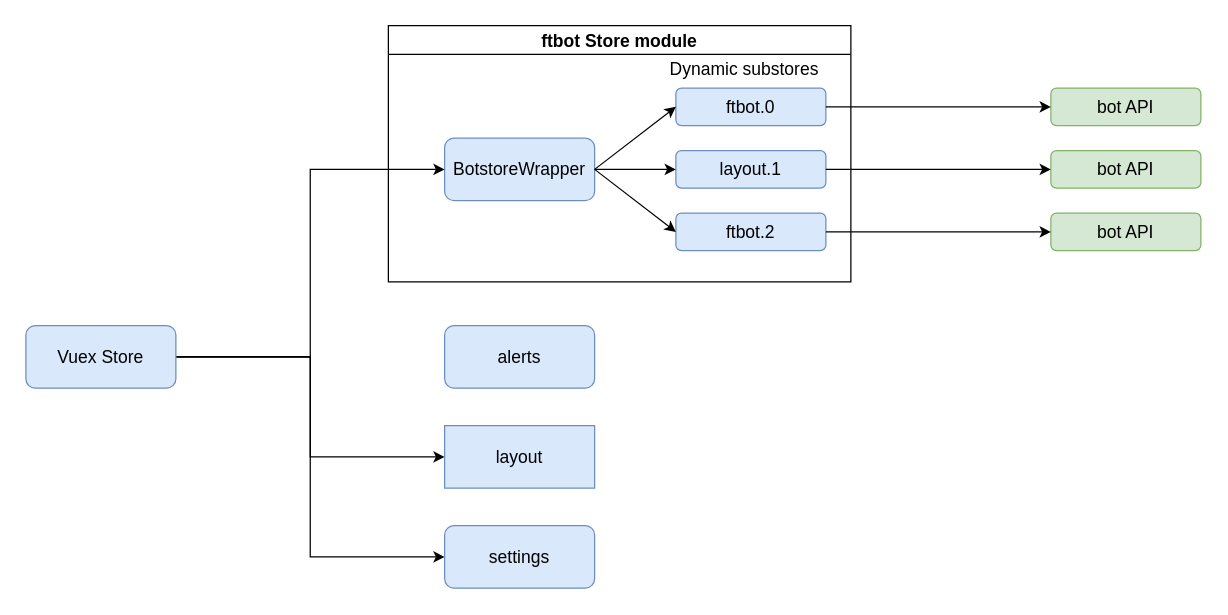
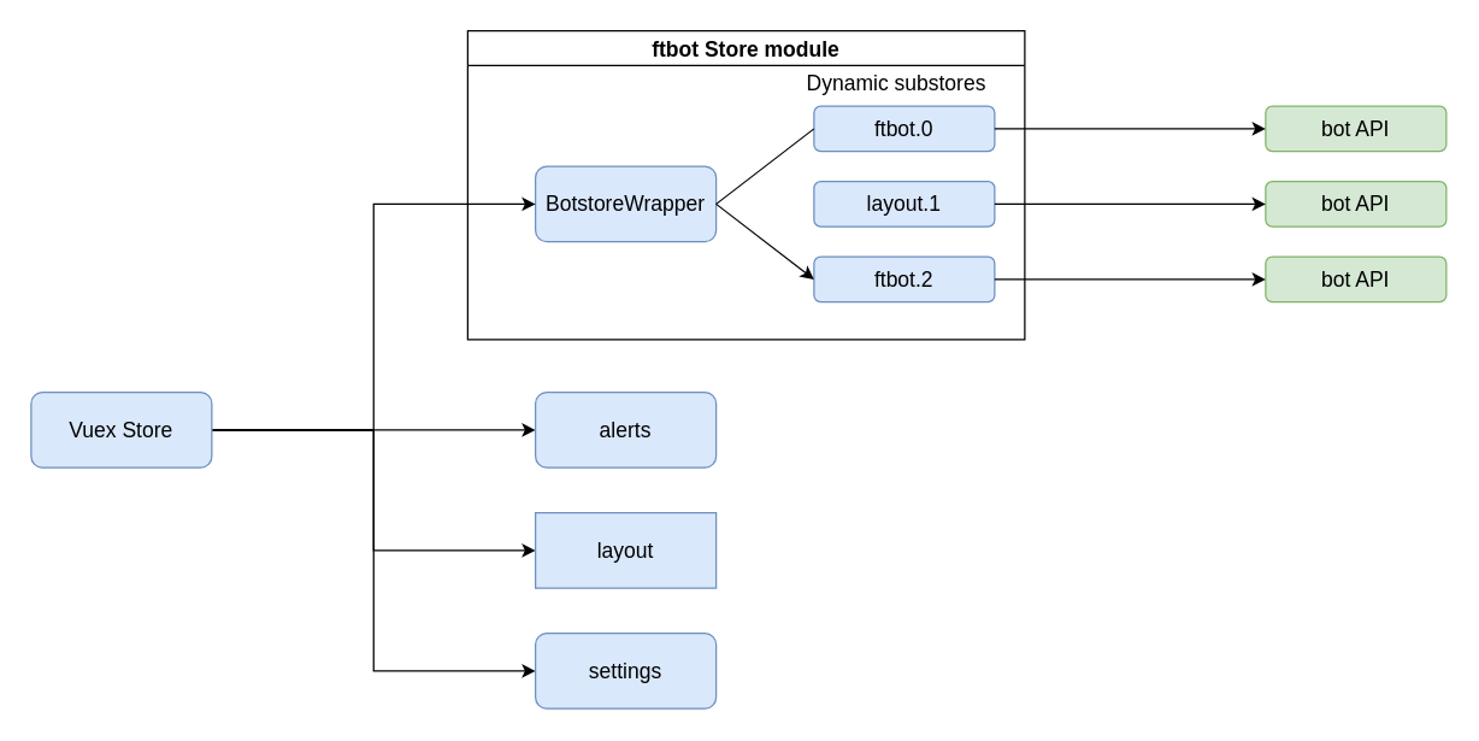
  <mxCell id="0" />
  <mxCell id="1" parent="0" />
  <mxCell id="2" value="ftbot Store module" style="swimlane;fontSize=14;" vertex="1" parent="1"><mxGeometry x="310" y="20" width="370" height="205" as="geometry" /></mxCell>
  <mxCell id="3" value="BotstoreWrapper" style="rounded=1;whiteSpace=wrap;html=1;fontSize=14;fillColor=#dae8fc;strokeColor=#6c8ebf;" vertex="1" parent="2"><mxGeometry x="45" y="90" width="120" height="50" as="geometry" /></mxCell>
  <mxCell id="4" value="ftbot.0" style="rounded=1;whiteSpace=wrap;html=1;fontSize=14;fillColor=#dae8fc;strokeColor=#6c8ebf;" vertex="1" parent="2"><mxGeometry x="230" y="50" width="120" height="30" as="geometry" /></mxCell>
  <mxCell id="5" value="layout.1" style="rounded=1;whiteSpace=wrap;html=1;fontSize=14;fillColor=#dae8fc;strokeColor=#6c8ebf;" vertex="1" parent="2"><mxGeometry x="230" y="100" width="120" height="30" as="geometry" /></mxCell>
  <mxCell id="6" value="ftbot.2" style="rounded=1;whiteSpace=wrap;html=1;fontSize=14;fillColor=#dae8fc;strokeColor=#6c8ebf;" vertex="1" parent="2"><mxGeometry x="230" y="150" width="120" height="30" as="geometry" /></mxCell>
- <mxCell id="7" style="rounded=0;orthogonalLoop=1;jettySize=auto;html=1;exitX=1;exitY=0.5;exitDx=0;exitDy=0;entryX=0;entryY=0.5;entryDx=0;entryDy=0;fontSize=14;" edge="1" parent="2" source="3" target="4"><mxGeometry relative="1" as="geometry" /></mxCell>
- <mxCell id="8" style="edgeStyle=none;rounded=0;orthogonalLoop=1;jettySize=auto;html=1;exitX=1;exitY=0.5;exitDx=0;exitDy=0;fontSize=14;" edge="1" parent="2" source="3" target="5"><mxGeometry relative="1" as="geometry" /></mxCell>
+ <mxCell id="7" style="rounded=0;orthogonalLoop=1;jettySize=auto;html=1;exitX=1;exitY=0.5;exitDx=0;exitDy=0;entryX=0;entryY=0.5;entryDx=0;entryDy=0;fontSize=14;endArrow=none;" edge="1" parent="2" source="3" target="4"><mxGeometry relative="1" as="geometry" /></mxCell>
  <mxCell id="9" style="edgeStyle=none;rounded=0;orthogonalLoop=1;jettySize=auto;html=1;exitX=1;exitY=0.5;exitDx=0;exitDy=0;entryX=0;entryY=0.5;entryDx=0;entryDy=0;fontSize=14;" edge="1" parent="2" source="3" target="6"><mxGeometry relative="1" as="geometry" /></mxCell>
  <mxCell id="10" value="Dynamic substores" style="text;html=1;strokeColor=none;fillColor=none;align=center;verticalAlign=middle;whiteSpace=wrap;rounded=0;fontSize=14;" vertex="1" parent="2"><mxGeometry x="200" y="20" width="170" height="30" as="geometry" /></mxCell>
  <mxCell id="11" style="edgeStyle=orthogonalEdgeStyle;rounded=0;orthogonalLoop=1;jettySize=auto;html=1;exitX=1;exitY=0.5;exitDx=0;exitDy=0;fontSize=14;entryX=0;entryY=0.5;entryDx=0;entryDy=0;" edge="1" parent="1" source="15" target="3"><mxGeometry relative="1" as="geometry" /></mxCell>
+ <mxCell id="12" style="edgeStyle=orthogonalEdgeStyle;rounded=0;orthogonalLoop=1;jettySize=auto;html=1;exitX=1;exitY=0.5;exitDx=0;exitDy=0;entryX=0;entryY=0.5;entryDx=0;entryDy=0;fontSize=14;" edge="1" parent="1" source="15" target="16"><mxGeometry relative="1" as="geometry" /></mxCell>
  <mxCell id="13" style="edgeStyle=orthogonalEdgeStyle;rounded=0;orthogonalLoop=1;jettySize=auto;html=1;exitX=1;exitY=0.5;exitDx=0;exitDy=0;entryX=0;entryY=0.5;entryDx=0;entryDy=0;fontSize=14;" edge="1" parent="1" source="15" target="17"><mxGeometry relative="1" as="geometry" /></mxCell>
  <mxCell id="14" style="edgeStyle=orthogonalEdgeStyle;rounded=0;orthogonalLoop=1;jettySize=auto;html=1;exitX=1;exitY=0.5;exitDx=0;exitDy=0;entryX=0;entryY=0.5;entryDx=0;entryDy=0;fontSize=14;" edge="1" parent="1" source="15" target="18"><mxGeometry relative="1" as="geometry" /></mxCell>
  <mxCell id="15" value="Vuex Store" style="rounded=1;whiteSpace=wrap;html=1;fontSize=14;fillColor=#dae8fc;strokeColor=#6c8ebf;" vertex="1" parent="1"><mxGeometry x="20" y="260" width="120" height="50" as="geometry" /></mxCell>
  <mxCell id="16" value="alerts" style="rounded=1;whiteSpace=wrap;html=1;fontSize=14;fillColor=#dae8fc;strokeColor=#6c8ebf;" vertex="1" parent="1"><mxGeometry x="355" y="260" width="120" height="50" as="geometry" /></mxCell>
  <mxCell id="17" value="layout" style="whiteSpace=wrap;html=1;fontSize=14;fillColor=#dae8fc;strokeColor=#6c8ebf;rounded=0;" vertex="1" parent="1"><mxGeometry x="355" y="340" width="120" height="50" as="geometry" /></mxCell>
  <mxCell id="18" value="settings" style="rounded=1;whiteSpace=wrap;html=1;fontSize=14;fillColor=#dae8fc;strokeColor=#6c8ebf;" vertex="1" parent="1"><mxGeometry x="355" y="420" width="120" height="50" as="geometry" /></mxCell>
  <mxCell id="19" value="bot API" style="rounded=1;whiteSpace=wrap;html=1;fontSize=14;fillColor=#d5e8d4;strokeColor=#82b366;" vertex="1" parent="1"><mxGeometry x="840" y="70" width="120" height="30" as="geometry" /></mxCell>
  <mxCell id="20" value="bot API" style="rounded=1;whiteSpace=wrap;html=1;fontSize=14;fillColor=#d5e8d4;strokeColor=#82b366;" vertex="1" parent="1"><mxGeometry x="840" y="120" width="120" height="30" as="geometry" /></mxCell>
  <mxCell id="21" value="bot API" style="rounded=1;whiteSpace=wrap;html=1;fontSize=14;fillColor=#d5e8d4;strokeColor=#82b366;" vertex="1" parent="1"><mxGeometry x="840" y="170" width="120" height="30" as="geometry" /></mxCell>
  <mxCell id="22" style="edgeStyle=orthogonalEdgeStyle;rounded=1;orthogonalLoop=1;jettySize=auto;html=1;exitX=1;exitY=0.5;exitDx=0;exitDy=0;fontSize=14;" edge="1" parent="1" source="6" target="21"><mxGeometry relative="1" as="geometry" /></mxCell>
  <mxCell id="23" style="edgeStyle=orthogonalEdgeStyle;rounded=1;orthogonalLoop=1;jettySize=auto;html=1;exitX=1;exitY=0.5;exitDx=0;exitDy=0;fontSize=14;" edge="1" parent="1" source="5" target="20"><mxGeometry relative="1" as="geometry" /></mxCell>
  <mxCell id="24" style="edgeStyle=orthogonalEdgeStyle;rounded=1;orthogonalLoop=1;jettySize=auto;html=1;exitX=1;exitY=0.5;exitDx=0;exitDy=0;fontSize=14;" edge="1" parent="1" source="4" target="19"><mxGeometry relative="1" as="geometry" /></mxCell>
